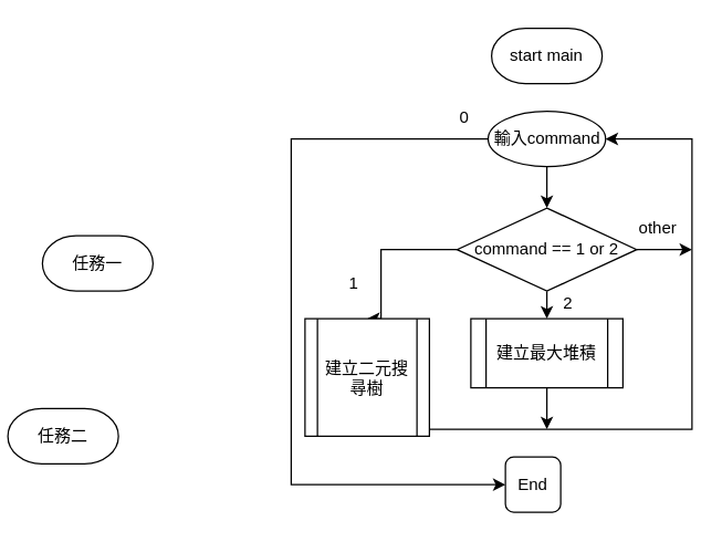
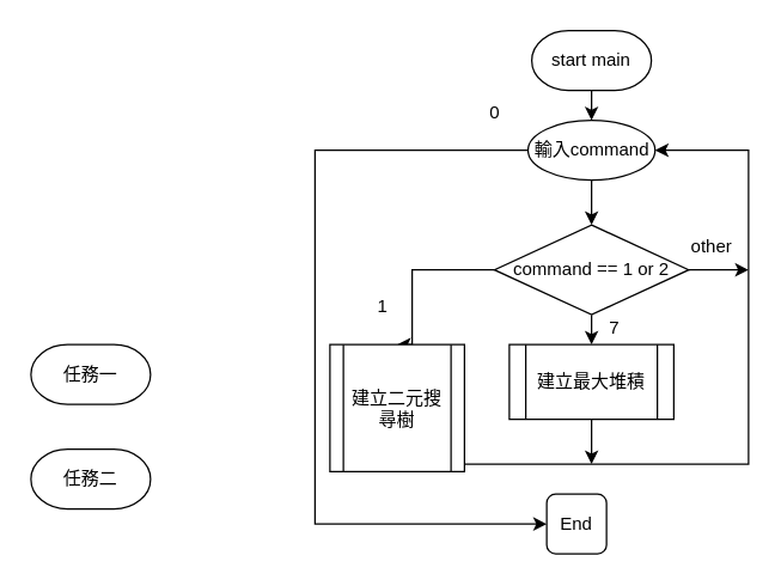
  <mxCell id="0" />
  <mxCell id="1" parent="0" />
+ <mxCell id="2" style="edgeStyle=orthogonalEdgeStyle;rounded=0;orthogonalLoop=1;jettySize=auto;html=1;exitX=0.5;exitY=1;exitDx=0;exitDy=0;exitPerimeter=0;entryX=0.5;entryY=0;entryDx=0;entryDy=0;" edge="1" parent="1" source="3" target="6"><mxGeometry relative="1" as="geometry" /></mxCell>
  <mxCell id="3" value="start main" style="strokeWidth=1;html=1;shape=mxgraph.flowchart.terminator;whiteSpace=wrap;strokeColor=default;" vertex="1" parent="1"><mxGeometry x="355" y="20" width="80" height="40" as="geometry" /></mxCell>
  <mxCell id="4" style="edgeStyle=orthogonalEdgeStyle;rounded=0;orthogonalLoop=1;jettySize=auto;html=1;exitX=0.5;exitY=1;exitDx=0;exitDy=0;entryX=0.5;entryY=0;entryDx=0;entryDy=0;" edge="1" parent="1" source="6" target="10"><mxGeometry relative="1" as="geometry" /></mxCell>
  <mxCell id="5" style="edgeStyle=orthogonalEdgeStyle;rounded=0;orthogonalLoop=1;jettySize=auto;html=1;exitX=0;exitY=0.5;exitDx=0;exitDy=0;entryX=0;entryY=0.5;entryDx=0;entryDy=0;" edge="1" parent="1" source="6" target="13"><mxGeometry relative="1" as="geometry"><Array as="points"><mxPoint x="210" y="100" /><mxPoint x="210" y="350" /></Array></mxGeometry></mxCell>
  <mxCell id="6" value="輸入command" style="ellipse;whiteSpace=wrap;html=1;" vertex="1" parent="1"><mxGeometry x="352.5" y="80" width="85" height="40" as="geometry" /></mxCell>
  <mxCell id="7" style="edgeStyle=orthogonalEdgeStyle;rounded=0;orthogonalLoop=1;jettySize=auto;html=1;exitX=0;exitY=0.5;exitDx=0;exitDy=0;entryX=0.5;entryY=0;entryDx=0;entryDy=0;" edge="1" parent="1" source="10" target="12"><mxGeometry relative="1" as="geometry"><Array as="points"><mxPoint x="275" y="180" /></Array></mxGeometry></mxCell>
  <mxCell id="8" style="edgeStyle=orthogonalEdgeStyle;rounded=0;orthogonalLoop=1;jettySize=auto;html=1;exitX=0.5;exitY=1;exitDx=0;exitDy=0;entryX=0.5;entryY=0;entryDx=0;entryDy=0;" edge="1" parent="1" source="10" target="15"><mxGeometry relative="1" as="geometry" /></mxCell>
  <mxCell id="9" style="edgeStyle=orthogonalEdgeStyle;rounded=0;orthogonalLoop=1;jettySize=auto;html=1;exitX=1;exitY=0.5;exitDx=0;exitDy=0;" edge="1" parent="1" source="10"><mxGeometry relative="1" as="geometry"><mxPoint x="500" y="180" as="targetPoint" /></mxGeometry></mxCell>
  <mxCell id="10" value="command == 1 or 2" style="rhombus;whiteSpace=wrap;html=1;" vertex="1" parent="1"><mxGeometry x="330" y="150" width="130" height="60" as="geometry" /></mxCell>
  <mxCell id="11" style="edgeStyle=orthogonalEdgeStyle;rounded=0;orthogonalLoop=1;jettySize=auto;html=1;exitX=0.5;exitY=1;exitDx=0;exitDy=0;entryX=1;entryY=0.5;entryDx=0;entryDy=0;" edge="1" parent="1" source="12" target="6"><mxGeometry relative="1" as="geometry"><Array as="points"><mxPoint x="275" y="310" /><mxPoint x="500" y="310" /><mxPoint x="500" y="100" /></Array></mxGeometry></mxCell>
  <mxCell id="12" value="建立二元搜尋樹" style="shape=process;whiteSpace=wrap;html=1;backgroundOutline=1;" vertex="1" parent="1"><mxGeometry x="220" y="230" width="90" height="85" as="geometry" /></mxCell>
  <mxCell id="13" value="End" style="rounded=1;whiteSpace=wrap;html=1;" vertex="1" parent="1"><mxGeometry x="365" y="330" width="40" height="40" as="geometry" /></mxCell>
  <mxCell id="14" style="edgeStyle=orthogonalEdgeStyle;rounded=0;orthogonalLoop=1;jettySize=auto;html=1;exitX=0.5;exitY=1;exitDx=0;exitDy=0;" edge="1" parent="1" source="15"><mxGeometry relative="1" as="geometry"><mxPoint x="395" y="310" as="targetPoint" /></mxGeometry></mxCell>
  <mxCell id="15" value="建立最大堆積" style="shape=process;whiteSpace=wrap;html=1;backgroundOutline=1;" vertex="1" parent="1"><mxGeometry x="340" y="230" width="110" height="50" as="geometry" /></mxCell>
- <mxCell id="16" value="0" style="text;html=1;align=center;verticalAlign=middle;resizable=0;points=[];autosize=1;strokeColor=none;fillColor=none;" vertex="1" parent="1"><mxGeometry x="320" y="70" width="30" height="30" as="geometry" /></mxCell>
+ <mxCell id="16" value="0" style="text;html=1;align=center;verticalAlign=middle;resizable=0;points=[];autosize=1;strokeColor=none;fillColor=none;" vertex="1" parent="1"><mxGeometry x="315" y="60" width="30" height="30" as="geometry" /></mxCell>
  <mxCell id="17" value="1" style="text;html=1;align=center;verticalAlign=middle;resizable=0;points=[];autosize=1;strokeColor=none;fillColor=none;" vertex="1" parent="1"><mxGeometry y="190" width="30" height="30" as="geometry" x="240" /></mxCell>
- <mxCell id="18" value="2" style="text;html=1;align=center;verticalAlign=middle;resizable=0;points=[];autosize=1;strokeColor=none;fillColor=none;" vertex="1" parent="1"><mxGeometry x="395" y="204" width="30" height="30" as="geometry" /></mxCell>
+ <mxCell id="18" value="7" style="text;html=1;align=center;verticalAlign=middle;resizable=0;points=[];autosize=1;strokeColor=none;fillColor=none;" vertex="1" parent="1"><mxGeometry x="395" y="204" width="30" height="30" as="geometry" /></mxCell>
  <mxCell id="19" value="other" style="text;html=1;align=center;verticalAlign=middle;resizable=0;points=[];autosize=1;strokeColor=none;fillColor=none;" vertex="1" parent="1"><mxGeometry x="450" y="150" width="50" height="30" as="geometry" /></mxCell>
- <mxCell id="20" value="任務一" style="strokeWidth=1;html=1;shape=mxgraph.flowchart.terminator;whiteSpace=wrap;strokeColor=default;" vertex="1" parent="1"><mxGeometry x="30" y="170" width="80" height="40" as="geometry" /></mxCell>
- <mxCell id="21" value="任務二" style="strokeWidth=1;html=1;shape=mxgraph.flowchart.terminator;whiteSpace=wrap;strokeColor=default;" vertex="1" parent="1"><mxGeometry x="5" y="295" width="80" height="40" as="geometry" /></mxCell>
+ <mxCell id="20" value="任務一" style="strokeWidth=1;html=1;shape=mxgraph.flowchart.terminator;whiteSpace=wrap;strokeColor=default;" vertex="1" parent="1"><mxGeometry x="20" y="230" width="80" height="40" as="geometry" /></mxCell>
+ <mxCell id="21" value="任務二" style="strokeWidth=1;html=1;shape=mxgraph.flowchart.terminator;whiteSpace=wrap;strokeColor=default;" vertex="1" parent="1"><mxGeometry x="20" y="300" width="80" height="40" as="geometry" /></mxCell>
